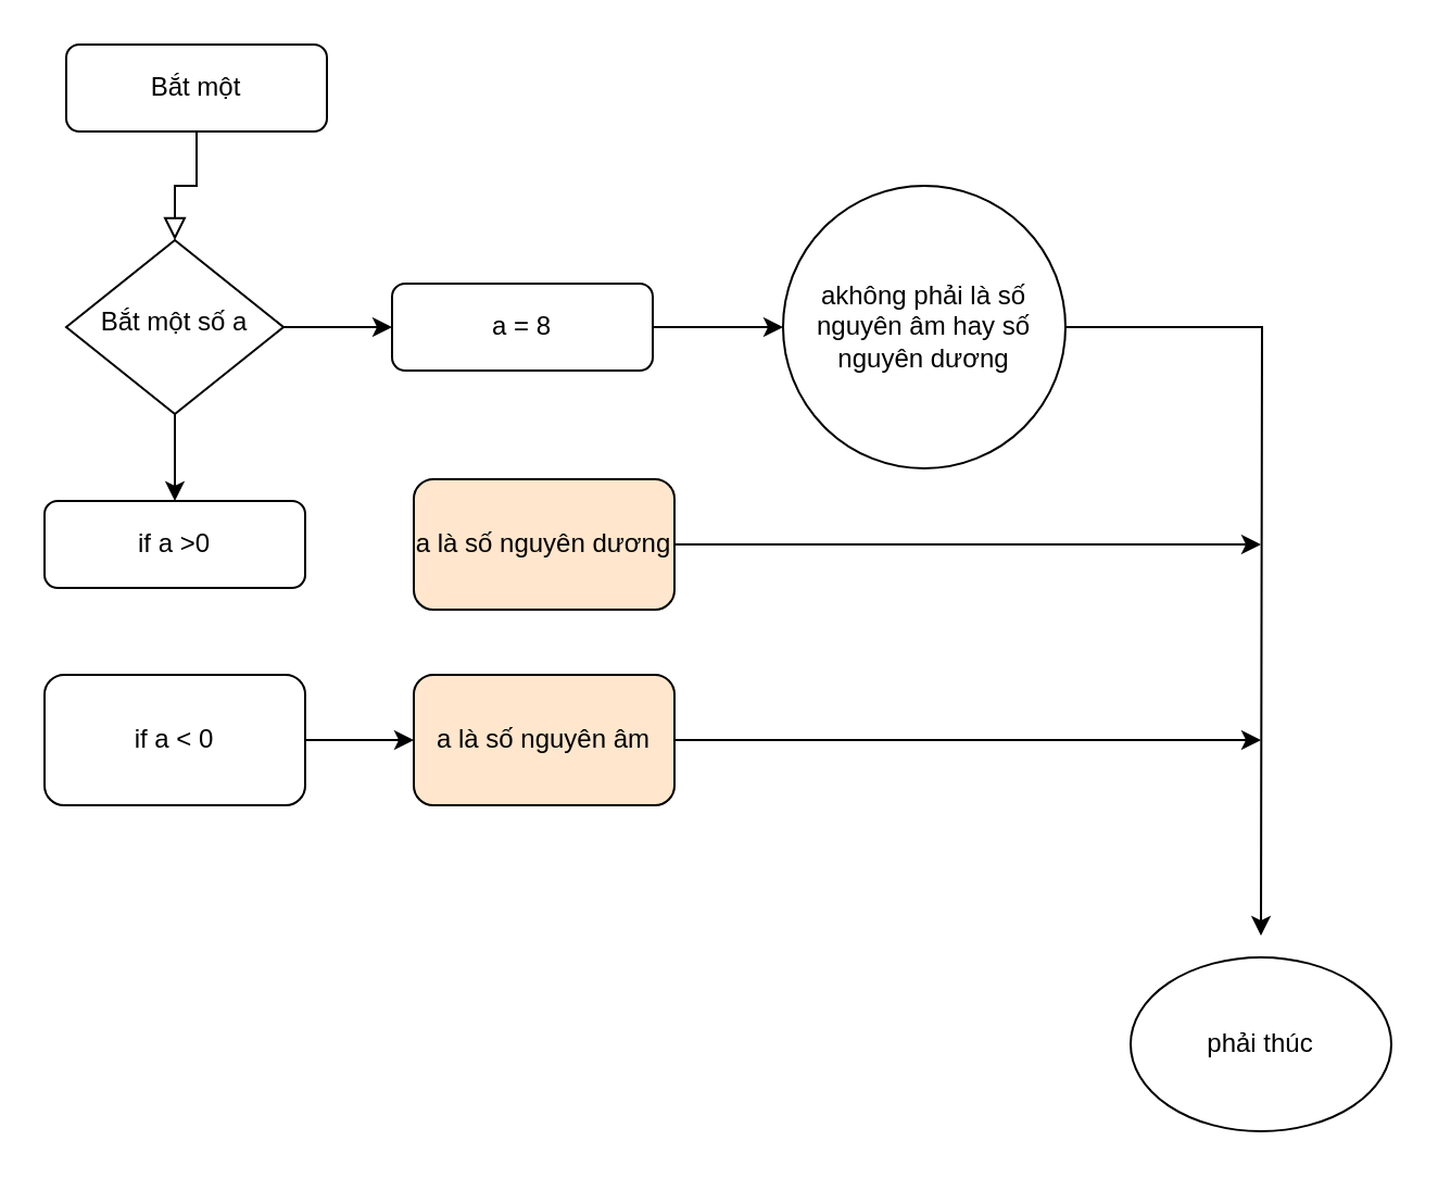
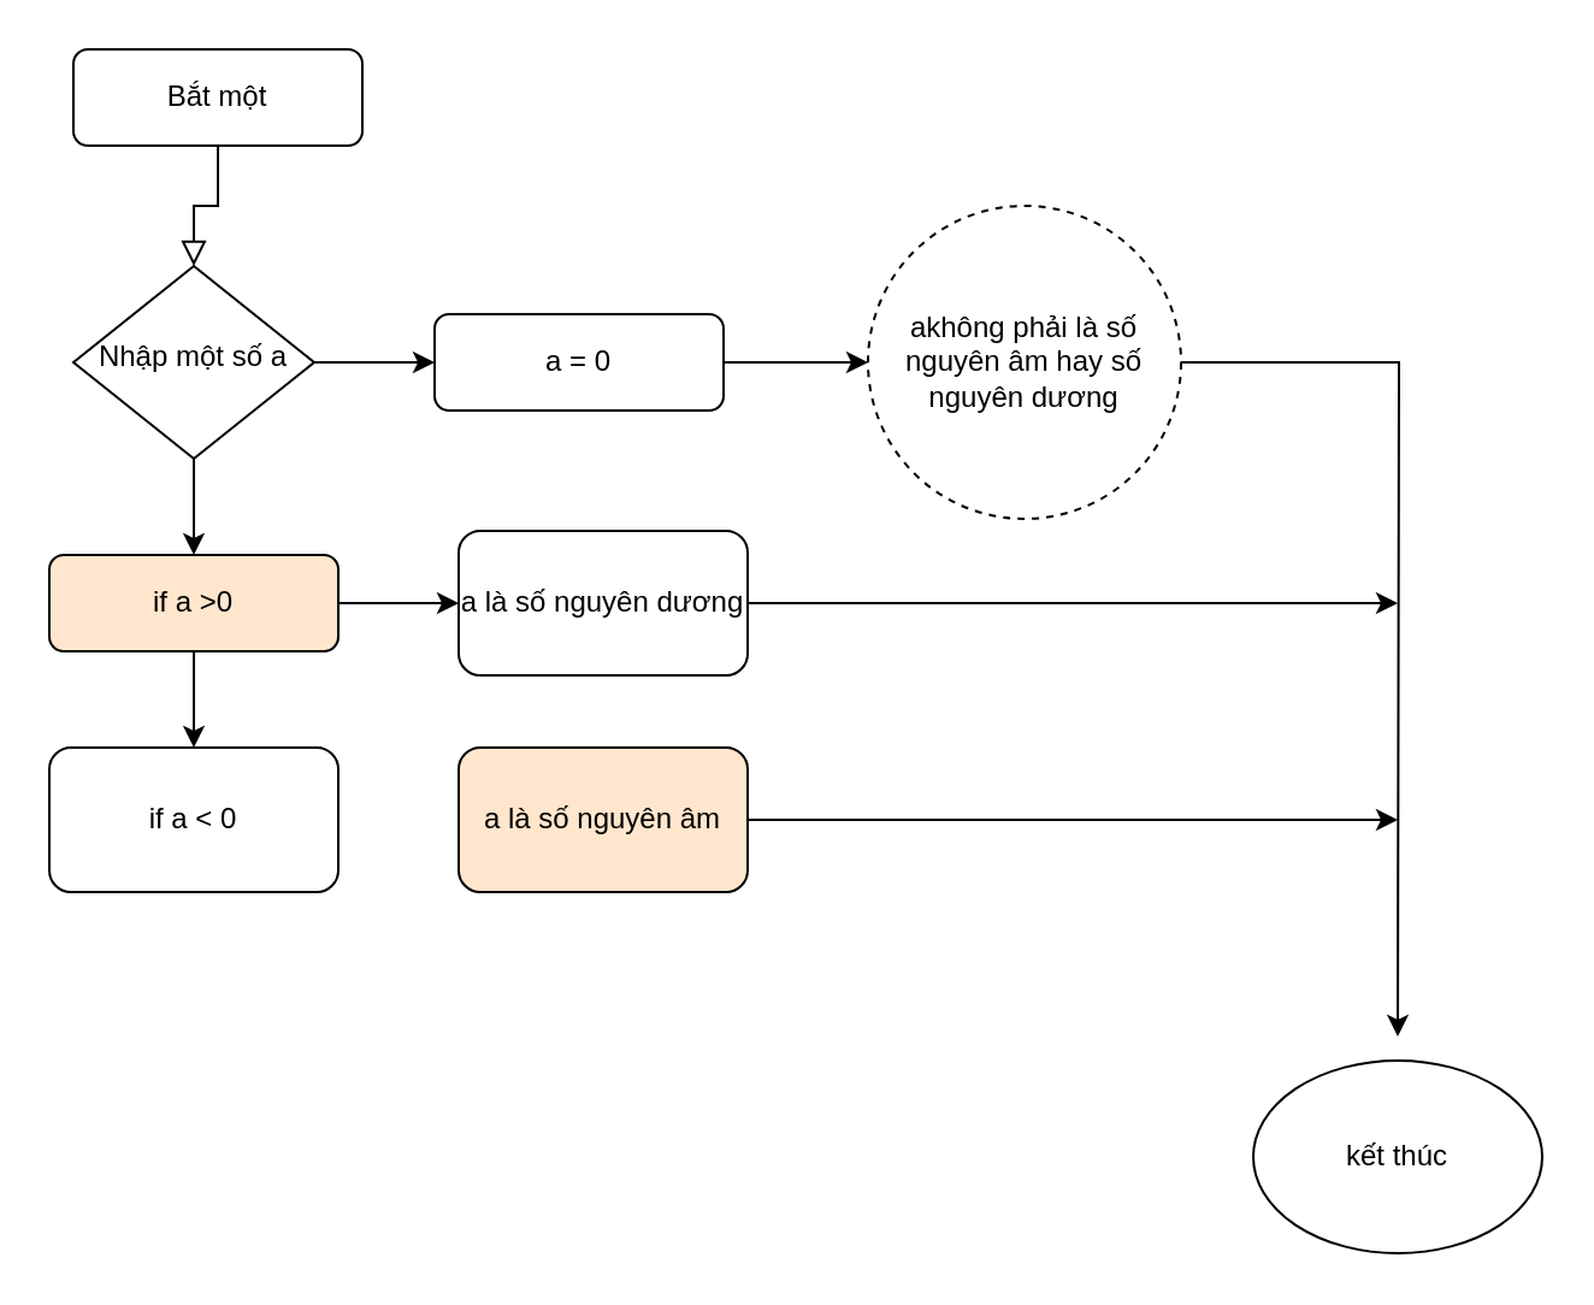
  <mxCell id="0" />
  <mxCell id="1" parent="0" />
  <mxCell id="2" value="" style="rounded=0;html=1;jettySize=auto;orthogonalLoop=1;fontSize=11;endArrow=block;endFill=0;endSize=8;strokeWidth=1;shadow=0;labelBackgroundColor=none;edgeStyle=orthogonalEdgeStyle;" parent="1" source="3" target="5" edge="1"><mxGeometry relative="1" as="geometry" /></mxCell>
  <mxCell id="3" value="&lt;font style=&quot;vertical-align: inherit&quot;&gt;&lt;font style=&quot;vertical-align: inherit&quot;&gt;&lt;font style=&quot;vertical-align: inherit&quot;&gt;&lt;font style=&quot;vertical-align: inherit&quot;&gt;Bắt một&lt;/font&gt;&lt;/font&gt;&lt;/font&gt;&lt;/font&gt;" style="rounded=1;whiteSpace=wrap;html=1;fontSize=12;glass=0;strokeWidth=1;shadow=0;" parent="1" vertex="1"><mxGeometry x="30" y="20" width="120" height="40" as="geometry" /></mxCell>
  <mxCell id="4" value="" style="edgeStyle=orthogonalEdgeStyle;rounded=0;orthogonalLoop=1;jettySize=auto;html=1;" edge="1" parent="1" source="5" target="7"><mxGeometry relative="1" as="geometry" /></mxCell>
- <mxCell id="5" value="&lt;font style=&quot;vertical-align: inherit&quot;&gt;&lt;font style=&quot;vertical-align: inherit&quot;&gt;Bắt một số a&lt;/font&gt;&lt;/font&gt;" style="rhombus;whiteSpace=wrap;html=1;shadow=0;fontFamily=Helvetica;fontSize=12;align=center;strokeWidth=1;spacing=6;spacingTop=-4;" parent="1" vertex="1"><mxGeometry x="30" y="110" width="100" height="80" as="geometry" /></mxCell>
+ <mxCell id="5" value="&lt;font style=&quot;vertical-align: inherit&quot;&gt;&lt;font style=&quot;vertical-align: inherit&quot;&gt;Nhập một số a&lt;/font&gt;&lt;/font&gt;" style="rhombus;whiteSpace=wrap;html=1;shadow=0;fontFamily=Helvetica;fontSize=12;align=center;strokeWidth=1;spacing=6;spacingTop=-4;" parent="1" vertex="1"><mxGeometry x="30" y="110" width="100" height="80" as="geometry" /></mxCell>
  <mxCell id="6" style="edgeStyle=orthogonalEdgeStyle;rounded=0;orthogonalLoop=1;jettySize=auto;html=1;exitX=1;exitY=0.5;exitDx=0;exitDy=0;" edge="1" parent="1" source="7" target="9"><mxGeometry relative="1" as="geometry"><mxPoint x="340" y="220" as="targetPoint" /></mxGeometry></mxCell>
- <mxCell id="7" value="&lt;font style=&quot;vertical-align: inherit&quot;&gt;&lt;font style=&quot;vertical-align: inherit&quot;&gt;a = 8&lt;/font&gt;&lt;/font&gt;" style="rounded=1;whiteSpace=wrap;html=1;fontSize=12;glass=0;strokeWidth=1;shadow=0;" parent="1" vertex="1"><mxGeometry x="180" y="130" width="120" height="40" as="geometry" /></mxCell>
+ <mxCell id="7" value="&lt;font style=&quot;vertical-align: inherit&quot;&gt;&lt;font style=&quot;vertical-align: inherit&quot;&gt;a = 0&lt;/font&gt;&lt;/font&gt;" style="rounded=1;whiteSpace=wrap;html=1;fontSize=12;glass=0;strokeWidth=1;shadow=0;" parent="1" vertex="1"><mxGeometry x="180" y="130" width="120" height="40" as="geometry" /></mxCell>
  <mxCell id="8" style="edgeStyle=orthogonalEdgeStyle;rounded=0;orthogonalLoop=1;jettySize=auto;html=1;exitX=1;exitY=0.5;exitDx=0;exitDy=0;" edge="1" parent="1" source="9"><mxGeometry relative="1" as="geometry"><mxPoint x="580" y="430" as="targetPoint" /></mxGeometry></mxCell>
- <mxCell id="9" value="&lt;font style=&quot;vertical-align: inherit&quot;&gt;&lt;font style=&quot;vertical-align: inherit&quot;&gt;akhông phải là số nguyên âm hay số nguyên dương&lt;/font&gt;&lt;/font&gt;" style="ellipse;whiteSpace=wrap;html=1;aspect=fixed;" vertex="1" parent="1"><mxGeometry x="360" y="85" width="130" height="130" as="geometry" /></mxCell>
+ <mxCell id="9" value="&lt;font style=&quot;vertical-align: inherit&quot;&gt;&lt;font style=&quot;vertical-align: inherit&quot;&gt;akhông phải là số nguyên âm hay số nguyên dương&lt;/font&gt;&lt;/font&gt;" style="ellipse;whiteSpace=wrap;html=1;aspect=fixed;dashed=1;" vertex="1" parent="1"><mxGeometry x="360" y="85" width="130" height="130" as="geometry" /></mxCell>
  <mxCell id="10" style="edgeStyle=orthogonalEdgeStyle;rounded=0;orthogonalLoop=1;jettySize=auto;html=1;exitX=0.5;exitY=0;exitDx=0;exitDy=0;" edge="1" parent="1"><mxGeometry relative="1" as="geometry"><mxPoint x="90" y="260" as="targetPoint" /><mxPoint x="70" y="240" as="sourcePoint" /></mxGeometry></mxCell>
  <mxCell id="11" style="edgeStyle=orthogonalEdgeStyle;rounded=0;orthogonalLoop=1;jettySize=auto;html=1;exitX=0.5;exitY=1;exitDx=0;exitDy=0;entryX=0.5;entryY=0;entryDx=0;entryDy=0;" edge="1" parent="1" source="5"><mxGeometry relative="1" as="geometry"><mxPoint x="80" y="260" as="sourcePoint" /><mxPoint x="80" y="230" as="targetPoint" /></mxGeometry></mxCell>
- <mxCell id="14" value="if a &amp;gt;0" style="rounded=1;whiteSpace=wrap;html=1;" vertex="1" parent="1"><mxGeometry x="20" y="230" width="120" height="40" as="geometry" /></mxCell>
+ <mxCell id="12" style="edgeStyle=orthogonalEdgeStyle;rounded=0;orthogonalLoop=1;jettySize=auto;html=1;exitX=1;exitY=0.5;exitDx=0;exitDy=0;" edge="1" parent="1" source="14" target="16"><mxGeometry relative="1" as="geometry"><mxPoint x="190" y="250" as="targetPoint" /></mxGeometry></mxCell>
+ <mxCell id="13" style="edgeStyle=orthogonalEdgeStyle;rounded=0;orthogonalLoop=1;jettySize=auto;html=1;exitX=0.5;exitY=1;exitDx=0;exitDy=0;" edge="1" parent="1" source="14" target="18"><mxGeometry relative="1" as="geometry" /></mxCell>
+ <mxCell id="14" value="if a &amp;gt;0" style="rounded=1;whiteSpace=wrap;html=1;fillColor=#ffe6cc;" vertex="1" parent="1"><mxGeometry x="20" y="230" width="120" height="40" as="geometry" /></mxCell>
  <mxCell id="15" style="edgeStyle=orthogonalEdgeStyle;rounded=0;orthogonalLoop=1;jettySize=auto;html=1;exitX=1;exitY=0.5;exitDx=0;exitDy=0;" edge="1" parent="1" source="16"><mxGeometry relative="1" as="geometry"><mxPoint x="580" y="250" as="targetPoint" /></mxGeometry></mxCell>
- <mxCell id="16" value="a là số nguyên dương" style="rounded=1;whiteSpace=wrap;html=1;fillColor=#ffe6cc;" vertex="1" parent="1"><mxGeometry x="190" y="220" width="120" height="60" as="geometry" /></mxCell>
- <mxCell id="17" style="edgeStyle=orthogonalEdgeStyle;rounded=0;orthogonalLoop=1;jettySize=auto;html=1;exitX=1;exitY=0.5;exitDx=0;exitDy=0;" edge="1" parent="1" source="18" target="20"><mxGeometry relative="1" as="geometry"><mxPoint x="190" y="340" as="targetPoint" /></mxGeometry></mxCell>
+ <mxCell id="16" value="a là số nguyên dương" style="rounded=1;whiteSpace=wrap;html=1;" vertex="1" parent="1"><mxGeometry x="190" y="220" width="120" height="60" as="geometry" /></mxCell>
  <mxCell id="18" value="if a &amp;lt; 0" style="rounded=1;whiteSpace=wrap;html=1;" vertex="1" parent="1"><mxGeometry x="20" y="310" width="120" height="60" as="geometry" /></mxCell>
  <mxCell id="19" style="edgeStyle=orthogonalEdgeStyle;rounded=0;orthogonalLoop=1;jettySize=auto;html=1;exitX=1;exitY=0.5;exitDx=0;exitDy=0;" edge="1" parent="1" source="20"><mxGeometry relative="1" as="geometry"><mxPoint x="580" y="340" as="targetPoint" /><Array as="points"><mxPoint x="560" y="340" /><mxPoint x="560" y="340" /></Array></mxGeometry></mxCell>
  <mxCell id="20" value="a là số nguyên âm" style="rounded=1;whiteSpace=wrap;html=1;fillColor=#ffe6cc;" vertex="1" parent="1"><mxGeometry x="190" y="310" width="120" height="60" as="geometry" /></mxCell>
- <mxCell id="21" value="phải thúc" style="ellipse;whiteSpace=wrap;html=1;" vertex="1" parent="1"><mxGeometry x="520" y="440" width="120" height="80" as="geometry" /></mxCell>
+ <mxCell id="21" value="kết thúc" style="ellipse;whiteSpace=wrap;html=1;" vertex="1" parent="1"><mxGeometry x="520" y="440" width="120" height="80" as="geometry" /></mxCell>
